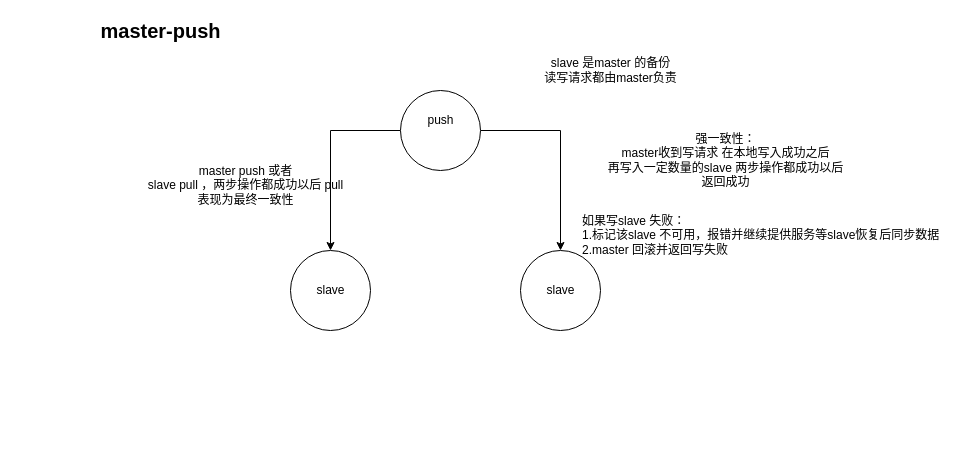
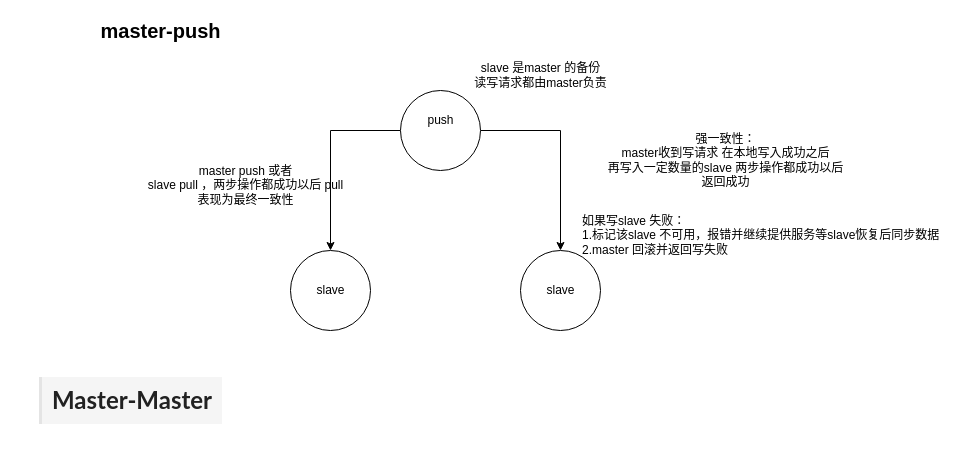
  <mxCell id="0" />
  <mxCell id="1" parent="0" />
  <mxCell id="2" style="edgeStyle=orthogonalEdgeStyle;rounded=0;orthogonalLoop=1;jettySize=auto;html=1;" edge="1" parent="1" source="4" target="5"><mxGeometry relative="1" as="geometry" /></mxCell>
  <mxCell id="3" style="edgeStyle=orthogonalEdgeStyle;rounded=0;orthogonalLoop=1;jettySize=auto;html=1;" edge="1" parent="1" source="4" target="8"><mxGeometry relative="1" as="geometry" /></mxCell>
  <mxCell id="4" value="" style="ellipse;whiteSpace=wrap;html=1;aspect=fixed;" vertex="1" parent="1"><mxGeometry x="400" y="90" width="80" height="80" as="geometry" /></mxCell>
  <mxCell id="5" value="" style="ellipse;whiteSpace=wrap;html=1;aspect=fixed;" vertex="1" parent="1"><mxGeometry x="290" y="250" width="80" height="80" as="geometry" /></mxCell>
  <mxCell id="6" value="push" style="text;html=1;align=center;verticalAlign=middle;resizable=0;points=[];autosize=1;" vertex="1" parent="1"><mxGeometry x="415" y="110" width="50" height="20" as="geometry" /></mxCell>
  <mxCell id="7" value="slave" style="text;html=1;align=center;verticalAlign=middle;resizable=0;points=[];autosize=1;" vertex="1" parent="1"><mxGeometry x="310" y="280" width="40" height="20" as="geometry" /></mxCell>
  <mxCell id="8" value="" style="ellipse;whiteSpace=wrap;html=1;aspect=fixed;" vertex="1" parent="1"><mxGeometry x="520" y="250" width="80" height="80" as="geometry" /></mxCell>
  <mxCell id="9" value="slave" style="text;html=1;align=center;verticalAlign=middle;resizable=0;points=[];autosize=1;" vertex="1" parent="1"><mxGeometry x="540" y="280" width="40" height="20" as="geometry" /></mxCell>
  <mxCell id="10" value="master push 或者&lt;br&gt;slave pull ，两步操作都成功以后 pull&lt;br&gt;表现为最终一致性" style="text;html=1;align=center;verticalAlign=middle;resizable=0;points=[];autosize=1;" vertex="1" parent="1"><mxGeometry x="160" y="160" width="170" height="50" as="geometry" /></mxCell>
- <mxCell id="11" value="slave 是master 的备份&lt;br&gt;读写请求都由master负责&lt;br&gt;" style="text;html=1;align=center;verticalAlign=middle;resizable=0;points=[];autosize=1;" vertex="1" parent="1"><mxGeometry x="535" y="55" width="150" height="30" as="geometry" /></mxCell>
+ <mxCell id="11" value="slave 是master 的备份&lt;br&gt;读写请求都由master负责&lt;br&gt;" style="text;html=1;align=center;verticalAlign=middle;resizable=0;points=[];autosize=1;" vertex="1" parent="1"><mxGeometry x="465" y="60" width="150" height="30" as="geometry" /></mxCell>
  <mxCell id="12" value="强一致性：&lt;br&gt;master收到写请求 在本地写入成功之后&lt;br&gt;再写入一定数量的slave 两步操作都成功以后&lt;br&gt;返回成功" style="text;html=1;align=center;verticalAlign=middle;resizable=0;points=[];autosize=1;" vertex="1" parent="1"><mxGeometry x="600" y="130" width="250" height="60" as="geometry" /></mxCell>
  <mxCell id="13" value="&lt;b&gt;&lt;font style=&quot;font-size: 20px&quot;&gt;master-push&lt;/font&gt;&lt;/b&gt;" style="text;html=1;align=center;verticalAlign=middle;resizable=0;points=[];autosize=1;" vertex="1" parent="1"><mxGeometry x="90" y="20" width="140" height="20" as="geometry" /></mxCell>
  <mxCell id="14" value="如果写slave 失败：&lt;br&gt;&lt;div&gt;&lt;span&gt;1.标记该slave 不可用，报错并继续提供服务等slave恢复后同步数据&lt;/span&gt;&lt;/div&gt;&lt;div&gt;&lt;span&gt;2.master 回滚并返回写失败&lt;/span&gt;&lt;/div&gt;" style="text;html=1;align=left;verticalAlign=middle;resizable=0;points=[];autosize=1;" vertex="1" parent="1"><mxGeometry x="580" y="210" width="370" height="50" as="geometry" /></mxCell>
+ <mxCell id="15" value="&lt;h4 style=&quot;box-sizing: border-box ; font-family: &amp;#34;lato&amp;#34; , sans-serif ; line-height: 1.1 ; color: rgb(33 , 33 , 33) ; margin-top: 50px ; margin-bottom: 10px ; font-size: 24px ; clear: both ; background: rgb(245 , 245 , 245) ; padding: 10px ; border-left: 3px solid rgb(228 , 228 , 228) ; text-align: justify&quot;&gt;Master-Master&lt;/h4&gt;" style="text;html=1;align=center;verticalAlign=middle;resizable=0;points=[];autosize=1;" vertex="1" parent="1"><mxGeometry x="20" y="325" width="220" height="110" as="geometry" /></mxCell>
